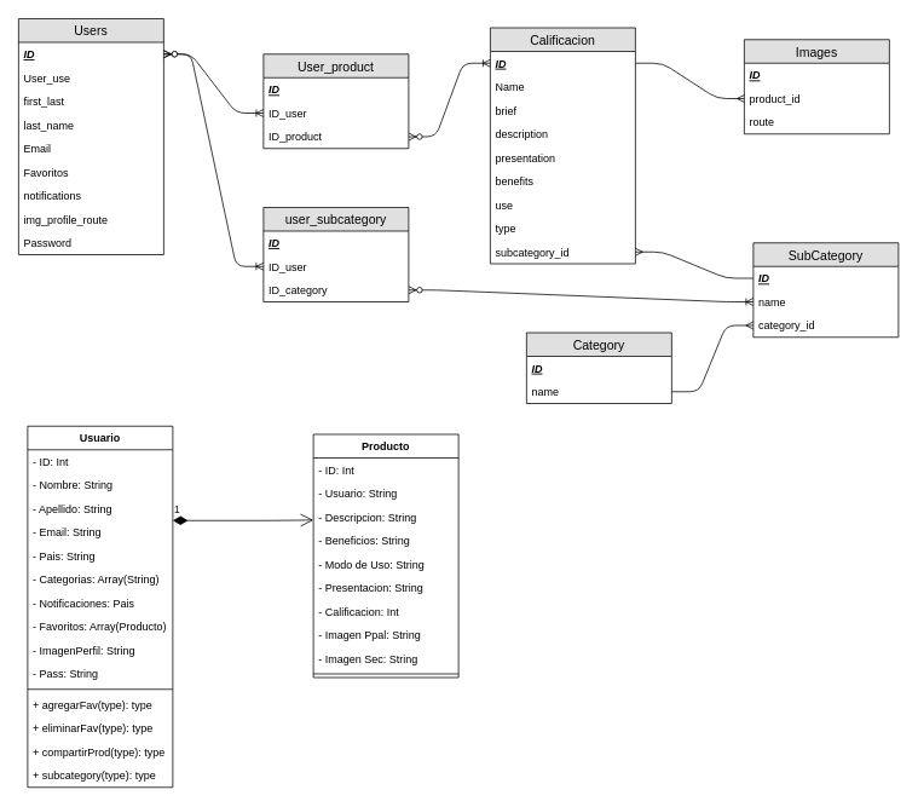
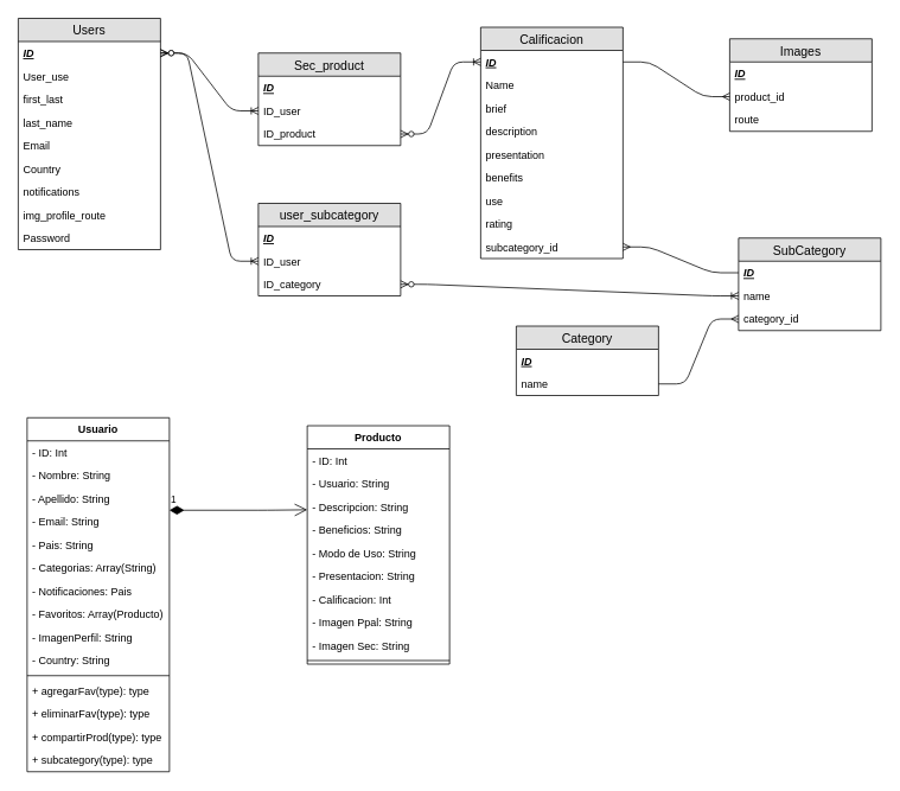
  <mxCell id="0" />
  <mxCell id="1" parent="0" />
  <mxCell id="2" value="Users" style="swimlane;fontStyle=0;childLayout=stackLayout;horizontal=1;startSize=26;fillColor=#e0e0e0;horizontalStack=0;resizeParent=1;resizeParentMax=0;resizeLast=0;collapsible=1;marginBottom=0;swimlaneFillColor=#ffffff;align=center;fontSize=14;" parent="1" vertex="1"><mxGeometry x="20" y="20" width="160" height="260" as="geometry" /></mxCell>
  <mxCell id="3" value="ID" style="text;strokeColor=none;fillColor=none;spacingLeft=4;spacingRight=4;overflow=hidden;rotatable=0;points=[[0,0.5],[1,0.5]];portConstraint=eastwest;fontSize=12;fontStyle=7" parent="2" vertex="1"><mxGeometry y="26" width="160" height="26" as="geometry" /></mxCell>
  <mxCell id="4" value="User_use" style="text;strokeColor=none;fillColor=none;spacingLeft=4;spacingRight=4;overflow=hidden;rotatable=0;points=[[0,0.5],[1,0.5]];portConstraint=eastwest;fontSize=12;" parent="2" vertex="1"><mxGeometry y="52" width="160" height="26" as="geometry" /></mxCell>
  <mxCell id="5" value="first_last" style="text;strokeColor=none;fillColor=none;spacingLeft=4;spacingRight=4;overflow=hidden;rotatable=0;points=[[0,0.5],[1,0.5]];portConstraint=eastwest;fontSize=12;" parent="2" vertex="1"><mxGeometry y="78" width="160" height="26" as="geometry" /></mxCell>
  <mxCell id="6" value="last_name" style="text;strokeColor=none;fillColor=none;spacingLeft=4;spacingRight=4;overflow=hidden;rotatable=0;points=[[0,0.5],[1,0.5]];portConstraint=eastwest;fontSize=12;" parent="2" vertex="1"><mxGeometry y="104" width="160" height="26" as="geometry" /></mxCell>
  <mxCell id="7" value="Email" style="text;strokeColor=none;fillColor=none;spacingLeft=4;spacingRight=4;overflow=hidden;rotatable=0;points=[[0,0.5],[1,0.5]];portConstraint=eastwest;fontSize=12;" parent="2" vertex="1"><mxGeometry y="130" width="160" height="26" as="geometry" /></mxCell>
- <mxCell id="8" value="Favoritos" style="text;strokeColor=none;fillColor=none;spacingLeft=4;spacingRight=4;overflow=hidden;rotatable=0;points=[[0,0.5],[1,0.5]];portConstraint=eastwest;fontSize=12;" parent="2" vertex="1"><mxGeometry y="156" width="160" height="26" as="geometry" /></mxCell>
+ <mxCell id="8" value="Country" style="text;strokeColor=none;fillColor=none;spacingLeft=4;spacingRight=4;overflow=hidden;rotatable=0;points=[[0,0.5],[1,0.5]];portConstraint=eastwest;fontSize=12;" parent="2" vertex="1"><mxGeometry y="156" width="160" height="26" as="geometry" /></mxCell>
  <mxCell id="9" value="notifications" style="text;strokeColor=none;fillColor=none;spacingLeft=4;spacingRight=4;overflow=hidden;rotatable=0;points=[[0,0.5],[1,0.5]];portConstraint=eastwest;fontSize=12;" parent="2" vertex="1"><mxGeometry y="182" width="160" height="26" as="geometry" /></mxCell>
  <mxCell id="10" value="img_profile_route" style="text;strokeColor=none;fillColor=none;spacingLeft=4;spacingRight=4;overflow=hidden;rotatable=0;points=[[0,0.5],[1,0.5]];portConstraint=eastwest;fontSize=12;" parent="2" vertex="1"><mxGeometry y="208" width="160" height="26" as="geometry" /></mxCell>
  <mxCell id="11" value="Password" style="text;strokeColor=none;fillColor=none;spacingLeft=4;spacingRight=4;overflow=hidden;rotatable=0;points=[[0,0.5],[1,0.5]];portConstraint=eastwest;fontSize=12;" parent="2" vertex="1"><mxGeometry y="234" width="160" height="26" as="geometry" /></mxCell>
  <mxCell id="12" value="Calificacion" style="swimlane;fontStyle=0;childLayout=stackLayout;horizontal=1;startSize=26;fillColor=#e0e0e0;horizontalStack=0;resizeParent=1;resizeParentMax=0;resizeLast=0;collapsible=1;marginBottom=0;swimlaneFillColor=#ffffff;align=center;fontSize=14;" parent="1" vertex="1"><mxGeometry x="540" y="30" width="160" height="260" as="geometry" /></mxCell>
  <mxCell id="13" value="ID" style="text;strokeColor=none;fillColor=none;spacingLeft=4;spacingRight=4;overflow=hidden;rotatable=0;points=[[0,0.5],[1,0.5]];portConstraint=eastwest;fontSize=12;fontStyle=7" parent="12" vertex="1"><mxGeometry y="26" width="160" height="26" as="geometry" /></mxCell>
  <mxCell id="14" value="Name" style="text;strokeColor=none;fillColor=none;spacingLeft=4;spacingRight=4;overflow=hidden;rotatable=0;points=[[0,0.5],[1,0.5]];portConstraint=eastwest;fontSize=12;" parent="12" vertex="1"><mxGeometry y="52" width="160" height="26" as="geometry" /></mxCell>
  <mxCell id="15" value="brief" style="text;strokeColor=none;fillColor=none;spacingLeft=4;spacingRight=4;overflow=hidden;rotatable=0;points=[[0,0.5],[1,0.5]];portConstraint=eastwest;fontSize=12;" parent="12" vertex="1"><mxGeometry y="78" width="160" height="26" as="geometry" /></mxCell>
  <mxCell id="16" value="description" style="text;strokeColor=none;fillColor=none;spacingLeft=4;spacingRight=4;overflow=hidden;rotatable=0;points=[[0,0.5],[1,0.5]];portConstraint=eastwest;fontSize=12;" parent="12" vertex="1"><mxGeometry y="104" width="160" height="26" as="geometry" /></mxCell>
  <mxCell id="17" value="presentation" style="text;strokeColor=none;fillColor=none;spacingLeft=4;spacingRight=4;overflow=hidden;rotatable=0;points=[[0,0.5],[1,0.5]];portConstraint=eastwest;fontSize=12;" parent="12" vertex="1"><mxGeometry y="130" width="160" height="26" as="geometry" /></mxCell>
  <mxCell id="18" value="benefits" style="text;strokeColor=none;fillColor=none;spacingLeft=4;spacingRight=4;overflow=hidden;rotatable=0;points=[[0,0.5],[1,0.5]];portConstraint=eastwest;fontSize=12;" parent="12" vertex="1"><mxGeometry y="156" width="160" height="26" as="geometry" /></mxCell>
  <mxCell id="19" value="use" style="text;strokeColor=none;fillColor=none;spacingLeft=4;spacingRight=4;overflow=hidden;rotatable=0;points=[[0,0.5],[1,0.5]];portConstraint=eastwest;fontSize=12;" parent="12" vertex="1"><mxGeometry y="182" width="160" height="26" as="geometry" /></mxCell>
- <mxCell id="20" value="type" style="text;strokeColor=none;fillColor=none;spacingLeft=4;spacingRight=4;overflow=hidden;rotatable=0;points=[[0,0.5],[1,0.5]];portConstraint=eastwest;fontSize=12;" parent="12" vertex="1"><mxGeometry y="208" width="160" height="26" as="geometry" /></mxCell>
+ <mxCell id="20" value="rating" style="text;strokeColor=none;fillColor=none;spacingLeft=4;spacingRight=4;overflow=hidden;rotatable=0;points=[[0,0.5],[1,0.5]];portConstraint=eastwest;fontSize=12;" parent="12" vertex="1"><mxGeometry y="208" width="160" height="26" as="geometry" /></mxCell>
  <mxCell id="21" value="subcategory_id" style="text;strokeColor=none;fillColor=none;spacingLeft=4;spacingRight=4;overflow=hidden;rotatable=0;points=[[0,0.5],[1,0.5]];portConstraint=eastwest;fontSize=12;" parent="12" vertex="1"><mxGeometry y="234" width="160" height="26" as="geometry" /></mxCell>
- <mxCell id="22" value="User_product" style="swimlane;fontStyle=0;childLayout=stackLayout;horizontal=1;startSize=26;fillColor=#e0e0e0;horizontalStack=0;resizeParent=1;resizeParentMax=0;resizeLast=0;collapsible=1;marginBottom=0;swimlaneFillColor=#ffffff;align=center;fontSize=14;" parent="1" vertex="1"><mxGeometry x="290" y="59" width="160" height="104" as="geometry" /></mxCell>
+ <mxCell id="22" value="Sec_product" style="swimlane;fontStyle=0;childLayout=stackLayout;horizontal=1;startSize=26;fillColor=#e0e0e0;horizontalStack=0;resizeParent=1;resizeParentMax=0;resizeLast=0;collapsible=1;marginBottom=0;swimlaneFillColor=#ffffff;align=center;fontSize=14;" parent="1" vertex="1"><mxGeometry x="290" y="59" width="160" height="104" as="geometry" /></mxCell>
  <mxCell id="23" value="ID" style="text;strokeColor=none;fillColor=none;spacingLeft=4;spacingRight=4;overflow=hidden;rotatable=0;points=[[0,0.5],[1,0.5]];portConstraint=eastwest;fontSize=12;fontStyle=7" parent="22" vertex="1"><mxGeometry y="26" width="160" height="26" as="geometry" /></mxCell>
  <mxCell id="24" value="ID_user" style="text;strokeColor=none;fillColor=none;spacingLeft=4;spacingRight=4;overflow=hidden;rotatable=0;points=[[0,0.5],[1,0.5]];portConstraint=eastwest;fontSize=12;" parent="22" vertex="1"><mxGeometry y="52" width="160" height="26" as="geometry" /></mxCell>
  <mxCell id="25" value="ID_product" style="text;strokeColor=none;fillColor=none;spacingLeft=4;spacingRight=4;overflow=hidden;rotatable=0;points=[[0,0.5],[1,0.5]];portConstraint=eastwest;fontSize=12;" parent="22" vertex="1"><mxGeometry y="78" width="160" height="26" as="geometry" /></mxCell>
  <mxCell id="26" value="" style="edgeStyle=entityRelationEdgeStyle;fontSize=12;html=1;endArrow=ERoneToMany;startArrow=ERzeroToMany;entryX=0;entryY=0.5;entryDx=0;entryDy=0;exitX=1;exitY=0.5;exitDx=0;exitDy=0;" parent="1" source="3" target="24" edge="1"><mxGeometry width="100" height="100" relative="1" as="geometry"><mxPoint x="240" y="160" as="sourcePoint" /><mxPoint x="120" y="340" as="targetPoint" /></mxGeometry></mxCell>
  <mxCell id="27" value="" style="edgeStyle=entityRelationEdgeStyle;fontSize=12;html=1;endArrow=ERoneToMany;startArrow=ERzeroToMany;entryX=0;entryY=0.5;entryDx=0;entryDy=0;exitX=1;exitY=0.5;exitDx=0;exitDy=0;" parent="1" source="25" target="13" edge="1"><mxGeometry width="100" height="100" relative="1" as="geometry"><mxPoint x="20" y="440" as="sourcePoint" /><mxPoint x="120" y="340" as="targetPoint" /></mxGeometry></mxCell>
  <mxCell id="28" value="Usuario" style="swimlane;fontStyle=1;align=center;verticalAlign=top;childLayout=stackLayout;horizontal=1;startSize=26;horizontalStack=0;resizeParent=1;resizeParentMax=0;resizeLast=0;collapsible=1;marginBottom=0;" parent="1" vertex="1"><mxGeometry x="30" y="469" width="160" height="398" as="geometry" /></mxCell>
  <mxCell id="29" value="- ID: Int" style="text;strokeColor=none;fillColor=none;align=left;verticalAlign=top;spacingLeft=4;spacingRight=4;overflow=hidden;rotatable=0;points=[[0,0.5],[1,0.5]];portConstraint=eastwest;" parent="28" vertex="1"><mxGeometry y="26" width="160" height="26" as="geometry" /></mxCell>
  <mxCell id="30" value="- Nombre: String" style="text;strokeColor=none;fillColor=none;align=left;verticalAlign=top;spacingLeft=4;spacingRight=4;overflow=hidden;rotatable=0;points=[[0,0.5],[1,0.5]];portConstraint=eastwest;" parent="28" vertex="1"><mxGeometry y="52" width="160" height="26" as="geometry" /></mxCell>
  <mxCell id="31" value="- Apellido: String" style="text;strokeColor=none;fillColor=none;align=left;verticalAlign=top;spacingLeft=4;spacingRight=4;overflow=hidden;rotatable=0;points=[[0,0.5],[1,0.5]];portConstraint=eastwest;" parent="28" vertex="1"><mxGeometry y="78" width="160" height="26" as="geometry" /></mxCell>
  <mxCell id="32" value="- Email: String" style="text;strokeColor=none;fillColor=none;align=left;verticalAlign=top;spacingLeft=4;spacingRight=4;overflow=hidden;rotatable=0;points=[[0,0.5],[1,0.5]];portConstraint=eastwest;" parent="28" vertex="1"><mxGeometry y="104" width="160" height="26" as="geometry" /></mxCell>
  <mxCell id="33" value="- Pais: String" style="text;strokeColor=none;fillColor=none;align=left;verticalAlign=top;spacingLeft=4;spacingRight=4;overflow=hidden;rotatable=0;points=[[0,0.5],[1,0.5]];portConstraint=eastwest;" parent="28" vertex="1"><mxGeometry y="130" width="160" height="26" as="geometry" /></mxCell>
  <mxCell id="34" value="- Categorias: Array(String)" style="text;strokeColor=none;fillColor=none;align=left;verticalAlign=top;spacingLeft=4;spacingRight=4;overflow=hidden;rotatable=0;points=[[0,0.5],[1,0.5]];portConstraint=eastwest;" parent="28" vertex="1"><mxGeometry y="156" width="160" height="26" as="geometry" /></mxCell>
  <mxCell id="35" value="- Notificaciones: Pais" style="text;strokeColor=none;fillColor=none;align=left;verticalAlign=top;spacingLeft=4;spacingRight=4;overflow=hidden;rotatable=0;points=[[0,0.5],[1,0.5]];portConstraint=eastwest;" parent="28" vertex="1"><mxGeometry y="182" width="160" height="26" as="geometry" /></mxCell>
  <mxCell id="36" value="- Favoritos: Array(Producto)" style="text;strokeColor=none;fillColor=none;align=left;verticalAlign=top;spacingLeft=4;spacingRight=4;overflow=hidden;rotatable=0;points=[[0,0.5],[1,0.5]];portConstraint=eastwest;" parent="28" vertex="1"><mxGeometry y="208" width="160" height="26" as="geometry" /></mxCell>
  <mxCell id="37" value="- ImagenPerfil: String" style="text;strokeColor=none;fillColor=none;align=left;verticalAlign=top;spacingLeft=4;spacingRight=4;overflow=hidden;rotatable=0;points=[[0,0.5],[1,0.5]];portConstraint=eastwest;" parent="28" vertex="1"><mxGeometry y="234" width="160" height="26" as="geometry" /></mxCell>
- <mxCell id="38" value="- Pass: String" style="text;strokeColor=none;fillColor=none;align=left;verticalAlign=top;spacingLeft=4;spacingRight=4;overflow=hidden;rotatable=0;points=[[0,0.5],[1,0.5]];portConstraint=eastwest;" parent="28" vertex="1"><mxGeometry y="260" width="160" height="26" as="geometry" /></mxCell>
+ <mxCell id="38" value="- Country: String" style="text;strokeColor=none;fillColor=none;align=left;verticalAlign=top;spacingLeft=4;spacingRight=4;overflow=hidden;rotatable=0;points=[[0,0.5],[1,0.5]];portConstraint=eastwest;" parent="28" vertex="1"><mxGeometry y="260" width="160" height="26" as="geometry" /></mxCell>
  <mxCell id="39" value="" style="line;strokeWidth=1;fillColor=none;align=left;verticalAlign=middle;spacingTop=-1;spacingLeft=3;spacingRight=3;rotatable=0;labelPosition=right;points=[];portConstraint=eastwest;" parent="28" vertex="1"><mxGeometry y="286" width="160" height="8" as="geometry" /></mxCell>
  <mxCell id="40" value="+ agregarFav(type): type" style="text;strokeColor=none;fillColor=none;align=left;verticalAlign=top;spacingLeft=4;spacingRight=4;overflow=hidden;rotatable=0;points=[[0,0.5],[1,0.5]];portConstraint=eastwest;" parent="28" vertex="1"><mxGeometry y="294" width="160" height="26" as="geometry" /></mxCell>
  <mxCell id="41" value="+ eliminarFav(type): type" style="text;strokeColor=none;fillColor=none;align=left;verticalAlign=top;spacingLeft=4;spacingRight=4;overflow=hidden;rotatable=0;points=[[0,0.5],[1,0.5]];portConstraint=eastwest;" parent="28" vertex="1"><mxGeometry y="320" width="160" height="26" as="geometry" /></mxCell>
  <mxCell id="42" value="+ compartirProd(type): type" style="text;strokeColor=none;fillColor=none;align=left;verticalAlign=top;spacingLeft=4;spacingRight=4;overflow=hidden;rotatable=0;points=[[0,0.5],[1,0.5]];portConstraint=eastwest;" parent="28" vertex="1"><mxGeometry y="346" width="160" height="26" as="geometry" /></mxCell>
  <mxCell id="43" value="+ subcategory(type): type" style="text;strokeColor=none;fillColor=none;align=left;verticalAlign=top;spacingLeft=4;spacingRight=4;overflow=hidden;rotatable=0;points=[[0,0.5],[1,0.5]];portConstraint=eastwest;" parent="28" vertex="1"><mxGeometry y="372" width="160" height="26" as="geometry" /></mxCell>
  <mxCell id="44" value="Producto" style="swimlane;fontStyle=1;align=center;verticalAlign=top;childLayout=stackLayout;horizontal=1;startSize=26;horizontalStack=0;resizeParent=1;resizeParentMax=0;resizeLast=0;collapsible=1;marginBottom=0;" parent="1" vertex="1"><mxGeometry x="345" y="478" width="160" height="268" as="geometry" /></mxCell>
  <mxCell id="45" value="- ID: Int" style="text;strokeColor=none;fillColor=none;align=left;verticalAlign=top;spacingLeft=4;spacingRight=4;overflow=hidden;rotatable=0;points=[[0,0.5],[1,0.5]];portConstraint=eastwest;" parent="44" vertex="1"><mxGeometry y="26" width="160" height="26" as="geometry" /></mxCell>
  <mxCell id="46" value="- Usuario: String" style="text;strokeColor=none;fillColor=none;align=left;verticalAlign=top;spacingLeft=4;spacingRight=4;overflow=hidden;rotatable=0;points=[[0,0.5],[1,0.5]];portConstraint=eastwest;" parent="44" vertex="1"><mxGeometry y="52" width="160" height="26" as="geometry" /></mxCell>
  <mxCell id="47" value="- Descripcion: String" style="text;strokeColor=none;fillColor=none;align=left;verticalAlign=top;spacingLeft=4;spacingRight=4;overflow=hidden;rotatable=0;points=[[0,0.5],[1,0.5]];portConstraint=eastwest;" parent="44" vertex="1"><mxGeometry y="78" width="160" height="26" as="geometry" /></mxCell>
  <mxCell id="48" value="- Beneficios: String" style="text;strokeColor=none;fillColor=none;align=left;verticalAlign=top;spacingLeft=4;spacingRight=4;overflow=hidden;rotatable=0;points=[[0,0.5],[1,0.5]];portConstraint=eastwest;" parent="44" vertex="1"><mxGeometry y="104" width="160" height="26" as="geometry" /></mxCell>
  <mxCell id="49" value="- Modo de Uso: String" style="text;strokeColor=none;fillColor=none;align=left;verticalAlign=top;spacingLeft=4;spacingRight=4;overflow=hidden;rotatable=0;points=[[0,0.5],[1,0.5]];portConstraint=eastwest;" parent="44" vertex="1"><mxGeometry y="130" width="160" height="26" as="geometry" /></mxCell>
  <mxCell id="50" value="- Presentacion: String" style="text;strokeColor=none;fillColor=none;align=left;verticalAlign=top;spacingLeft=4;spacingRight=4;overflow=hidden;rotatable=0;points=[[0,0.5],[1,0.5]];portConstraint=eastwest;" parent="44" vertex="1"><mxGeometry y="156" width="160" height="26" as="geometry" /></mxCell>
  <mxCell id="51" value="- Calificacion: Int" style="text;strokeColor=none;fillColor=none;align=left;verticalAlign=top;spacingLeft=4;spacingRight=4;overflow=hidden;rotatable=0;points=[[0,0.5],[1,0.5]];portConstraint=eastwest;" parent="44" vertex="1"><mxGeometry y="182" width="160" height="26" as="geometry" /></mxCell>
  <mxCell id="52" value="- Imagen Ppal: String" style="text;strokeColor=none;fillColor=none;align=left;verticalAlign=top;spacingLeft=4;spacingRight=4;overflow=hidden;rotatable=0;points=[[0,0.5],[1,0.5]];portConstraint=eastwest;" parent="44" vertex="1"><mxGeometry y="208" width="160" height="26" as="geometry" /></mxCell>
  <mxCell id="53" value="- Imagen Sec: String" style="text;strokeColor=none;fillColor=none;align=left;verticalAlign=top;spacingLeft=4;spacingRight=4;overflow=hidden;rotatable=0;points=[[0,0.5],[1,0.5]];portConstraint=eastwest;" parent="44" vertex="1"><mxGeometry y="234" width="160" height="26" as="geometry" /></mxCell>
  <mxCell id="54" value="" style="line;strokeWidth=1;fillColor=none;align=left;verticalAlign=middle;spacingTop=-1;spacingLeft=3;spacingRight=3;rotatable=0;labelPosition=right;points=[];portConstraint=eastwest;" parent="44" vertex="1"><mxGeometry y="260" width="160" height="8" as="geometry" /></mxCell>
  <mxCell id="55" value="1" style="endArrow=open;html=1;endSize=12;startArrow=diamondThin;startSize=14;startFill=1;edgeStyle=orthogonalEdgeStyle;align=left;verticalAlign=bottom;" parent="1" edge="1"><mxGeometry x="-1" y="3" relative="1" as="geometry"><mxPoint x="190" y="573" as="sourcePoint" /><mxPoint x="345" y="572.5" as="targetPoint" /><Array as="points"><mxPoint x="300" y="573" /><mxPoint x="300" y="573" /></Array></mxGeometry></mxCell>
  <mxCell id="56" value="Category" style="swimlane;fontStyle=0;childLayout=stackLayout;horizontal=1;startSize=26;fillColor=#e0e0e0;horizontalStack=0;resizeParent=1;resizeParentMax=0;resizeLast=0;collapsible=1;marginBottom=0;swimlaneFillColor=#ffffff;align=center;fontSize=14;" parent="1" vertex="1"><mxGeometry x="580" y="366" width="160" height="78" as="geometry" /></mxCell>
  <mxCell id="57" value="ID" style="text;strokeColor=none;fillColor=none;spacingLeft=4;spacingRight=4;overflow=hidden;rotatable=0;points=[[0,0.5],[1,0.5]];portConstraint=eastwest;fontSize=12;fontStyle=7" parent="56" vertex="1"><mxGeometry y="26" width="160" height="26" as="geometry" /></mxCell>
  <mxCell id="58" value="name" style="text;strokeColor=none;fillColor=none;spacingLeft=4;spacingRight=4;overflow=hidden;rotatable=0;points=[[0,0.5],[1,0.5]];portConstraint=eastwest;fontSize=12;" parent="56" vertex="1"><mxGeometry y="52" width="160" height="26" as="geometry" /></mxCell>
  <mxCell id="59" value="SubCategory" style="swimlane;fontStyle=0;childLayout=stackLayout;horizontal=1;startSize=26;fillColor=#e0e0e0;horizontalStack=0;resizeParent=1;resizeParentMax=0;resizeLast=0;collapsible=1;marginBottom=0;swimlaneFillColor=#ffffff;align=center;fontSize=14;" parent="1" vertex="1"><mxGeometry x="830" y="267" width="160" height="104" as="geometry" /></mxCell>
  <mxCell id="60" value="ID" style="text;strokeColor=none;fillColor=none;spacingLeft=4;spacingRight=4;overflow=hidden;rotatable=0;points=[[0,0.5],[1,0.5]];portConstraint=eastwest;fontSize=12;fontStyle=7" parent="59" vertex="1"><mxGeometry y="26" width="160" height="26" as="geometry" /></mxCell>
  <mxCell id="61" value="name" style="text;strokeColor=none;fillColor=none;spacingLeft=4;spacingRight=4;overflow=hidden;rotatable=0;points=[[0,0.5],[1,0.5]];portConstraint=eastwest;fontSize=12;" parent="59" vertex="1"><mxGeometry y="52" width="160" height="26" as="geometry" /></mxCell>
  <mxCell id="62" value="category_id" style="text;strokeColor=none;fillColor=none;spacingLeft=4;spacingRight=4;overflow=hidden;rotatable=0;points=[[0,0.5],[1,0.5]];portConstraint=eastwest;fontSize=12;" parent="59" vertex="1"><mxGeometry y="78" width="160" height="26" as="geometry" /></mxCell>
  <mxCell id="63" value="Images" style="swimlane;fontStyle=0;childLayout=stackLayout;horizontal=1;startSize=26;fillColor=#e0e0e0;horizontalStack=0;resizeParent=1;resizeParentMax=0;resizeLast=0;collapsible=1;marginBottom=0;swimlaneFillColor=#ffffff;align=center;fontSize=14;" parent="1" vertex="1"><mxGeometry x="820" y="43" width="160" height="104" as="geometry" /></mxCell>
  <mxCell id="64" value="ID" style="text;strokeColor=none;fillColor=none;spacingLeft=4;spacingRight=4;overflow=hidden;rotatable=0;points=[[0,0.5],[1,0.5]];portConstraint=eastwest;fontSize=12;fontStyle=7" parent="63" vertex="1"><mxGeometry y="26" width="160" height="26" as="geometry" /></mxCell>
  <mxCell id="65" value="product_id" style="text;strokeColor=none;fillColor=none;spacingLeft=4;spacingRight=4;overflow=hidden;rotatable=0;points=[[0,0.5],[1,0.5]];portConstraint=eastwest;fontSize=12;" parent="63" vertex="1"><mxGeometry y="52" width="160" height="26" as="geometry" /></mxCell>
  <mxCell id="66" value="route" style="text;strokeColor=none;fillColor=none;spacingLeft=4;spacingRight=4;overflow=hidden;rotatable=0;points=[[0,0.5],[1,0.5]];portConstraint=eastwest;fontSize=12;" parent="63" vertex="1"><mxGeometry y="78" width="160" height="26" as="geometry" /></mxCell>
  <mxCell id="67" value="" style="edgeStyle=entityRelationEdgeStyle;fontSize=12;html=1;endArrow=ERmany;" parent="1" source="60" target="21" edge="1"><mxGeometry width="100" height="100" relative="1" as="geometry"><mxPoint x="630" y="440" as="sourcePoint" /><mxPoint x="730" y="340" as="targetPoint" /></mxGeometry></mxCell>
  <mxCell id="68" value="" style="edgeStyle=entityRelationEdgeStyle;fontSize=12;html=1;endArrow=ERmany;exitX=1;exitY=0.5;exitDx=0;exitDy=0;entryX=0;entryY=0.5;entryDx=0;entryDy=0;" parent="1" source="13" target="65" edge="1"><mxGeometry width="100" height="100" relative="1" as="geometry"><mxPoint x="600" y="460" as="sourcePoint" /><mxPoint x="700" y="360" as="targetPoint" /></mxGeometry></mxCell>
  <mxCell id="69" value="" style="edgeStyle=entityRelationEdgeStyle;fontSize=12;html=1;endArrow=ERmany;" parent="1" source="58" target="62" edge="1"><mxGeometry width="100" height="100" relative="1" as="geometry"><mxPoint x="830" y="504" as="sourcePoint" /><mxPoint x="930" y="404" as="targetPoint" /></mxGeometry></mxCell>
  <mxCell id="70" value="user_subcategory" style="swimlane;fontStyle=0;childLayout=stackLayout;horizontal=1;startSize=26;fillColor=#e0e0e0;horizontalStack=0;resizeParent=1;resizeParentMax=0;resizeLast=0;collapsible=1;marginBottom=0;swimlaneFillColor=#ffffff;align=center;fontSize=14;" parent="1" vertex="1"><mxGeometry x="290" y="228" width="160" height="104" as="geometry" /></mxCell>
  <mxCell id="71" value="ID" style="text;strokeColor=none;fillColor=none;spacingLeft=4;spacingRight=4;overflow=hidden;rotatable=0;points=[[0,0.5],[1,0.5]];portConstraint=eastwest;fontSize=12;fontStyle=7" parent="70" vertex="1"><mxGeometry y="26" width="160" height="26" as="geometry" /></mxCell>
  <mxCell id="72" value="ID_user" style="text;strokeColor=none;fillColor=none;spacingLeft=4;spacingRight=4;overflow=hidden;rotatable=0;points=[[0,0.5],[1,0.5]];portConstraint=eastwest;fontSize=12;" parent="70" vertex="1"><mxGeometry y="52" width="160" height="26" as="geometry" /></mxCell>
  <mxCell id="73" value="ID_category" style="text;strokeColor=none;fillColor=none;spacingLeft=4;spacingRight=4;overflow=hidden;rotatable=0;points=[[0,0.5],[1,0.5]];portConstraint=eastwest;fontSize=12;" parent="70" vertex="1"><mxGeometry y="78" width="160" height="26" as="geometry" /></mxCell>
  <mxCell id="74" value="" style="edgeStyle=entityRelationEdgeStyle;fontSize=12;html=1;endArrow=ERoneToMany;startArrow=ERzeroToMany;entryX=0;entryY=0.5;entryDx=0;entryDy=0;" parent="1" source="3" target="72" edge="1"><mxGeometry width="100" height="100" relative="1" as="geometry"><mxPoint x="180" y="202" as="sourcePoint" /><mxPoint x="290" y="267" as="targetPoint" /></mxGeometry></mxCell>
  <mxCell id="75" value="" style="edgeStyle=entityRelationEdgeStyle;fontSize=12;html=1;endArrow=ERoneToMany;startArrow=ERzeroToMany;exitX=1;exitY=0.5;exitDx=0;exitDy=0;" parent="1" source="73" target="61" edge="1"><mxGeometry width="100" height="100" relative="1" as="geometry"><mxPoint x="530" y="451" as="sourcePoint" /><mxPoint x="620" y="370" as="targetPoint" /></mxGeometry></mxCell>
